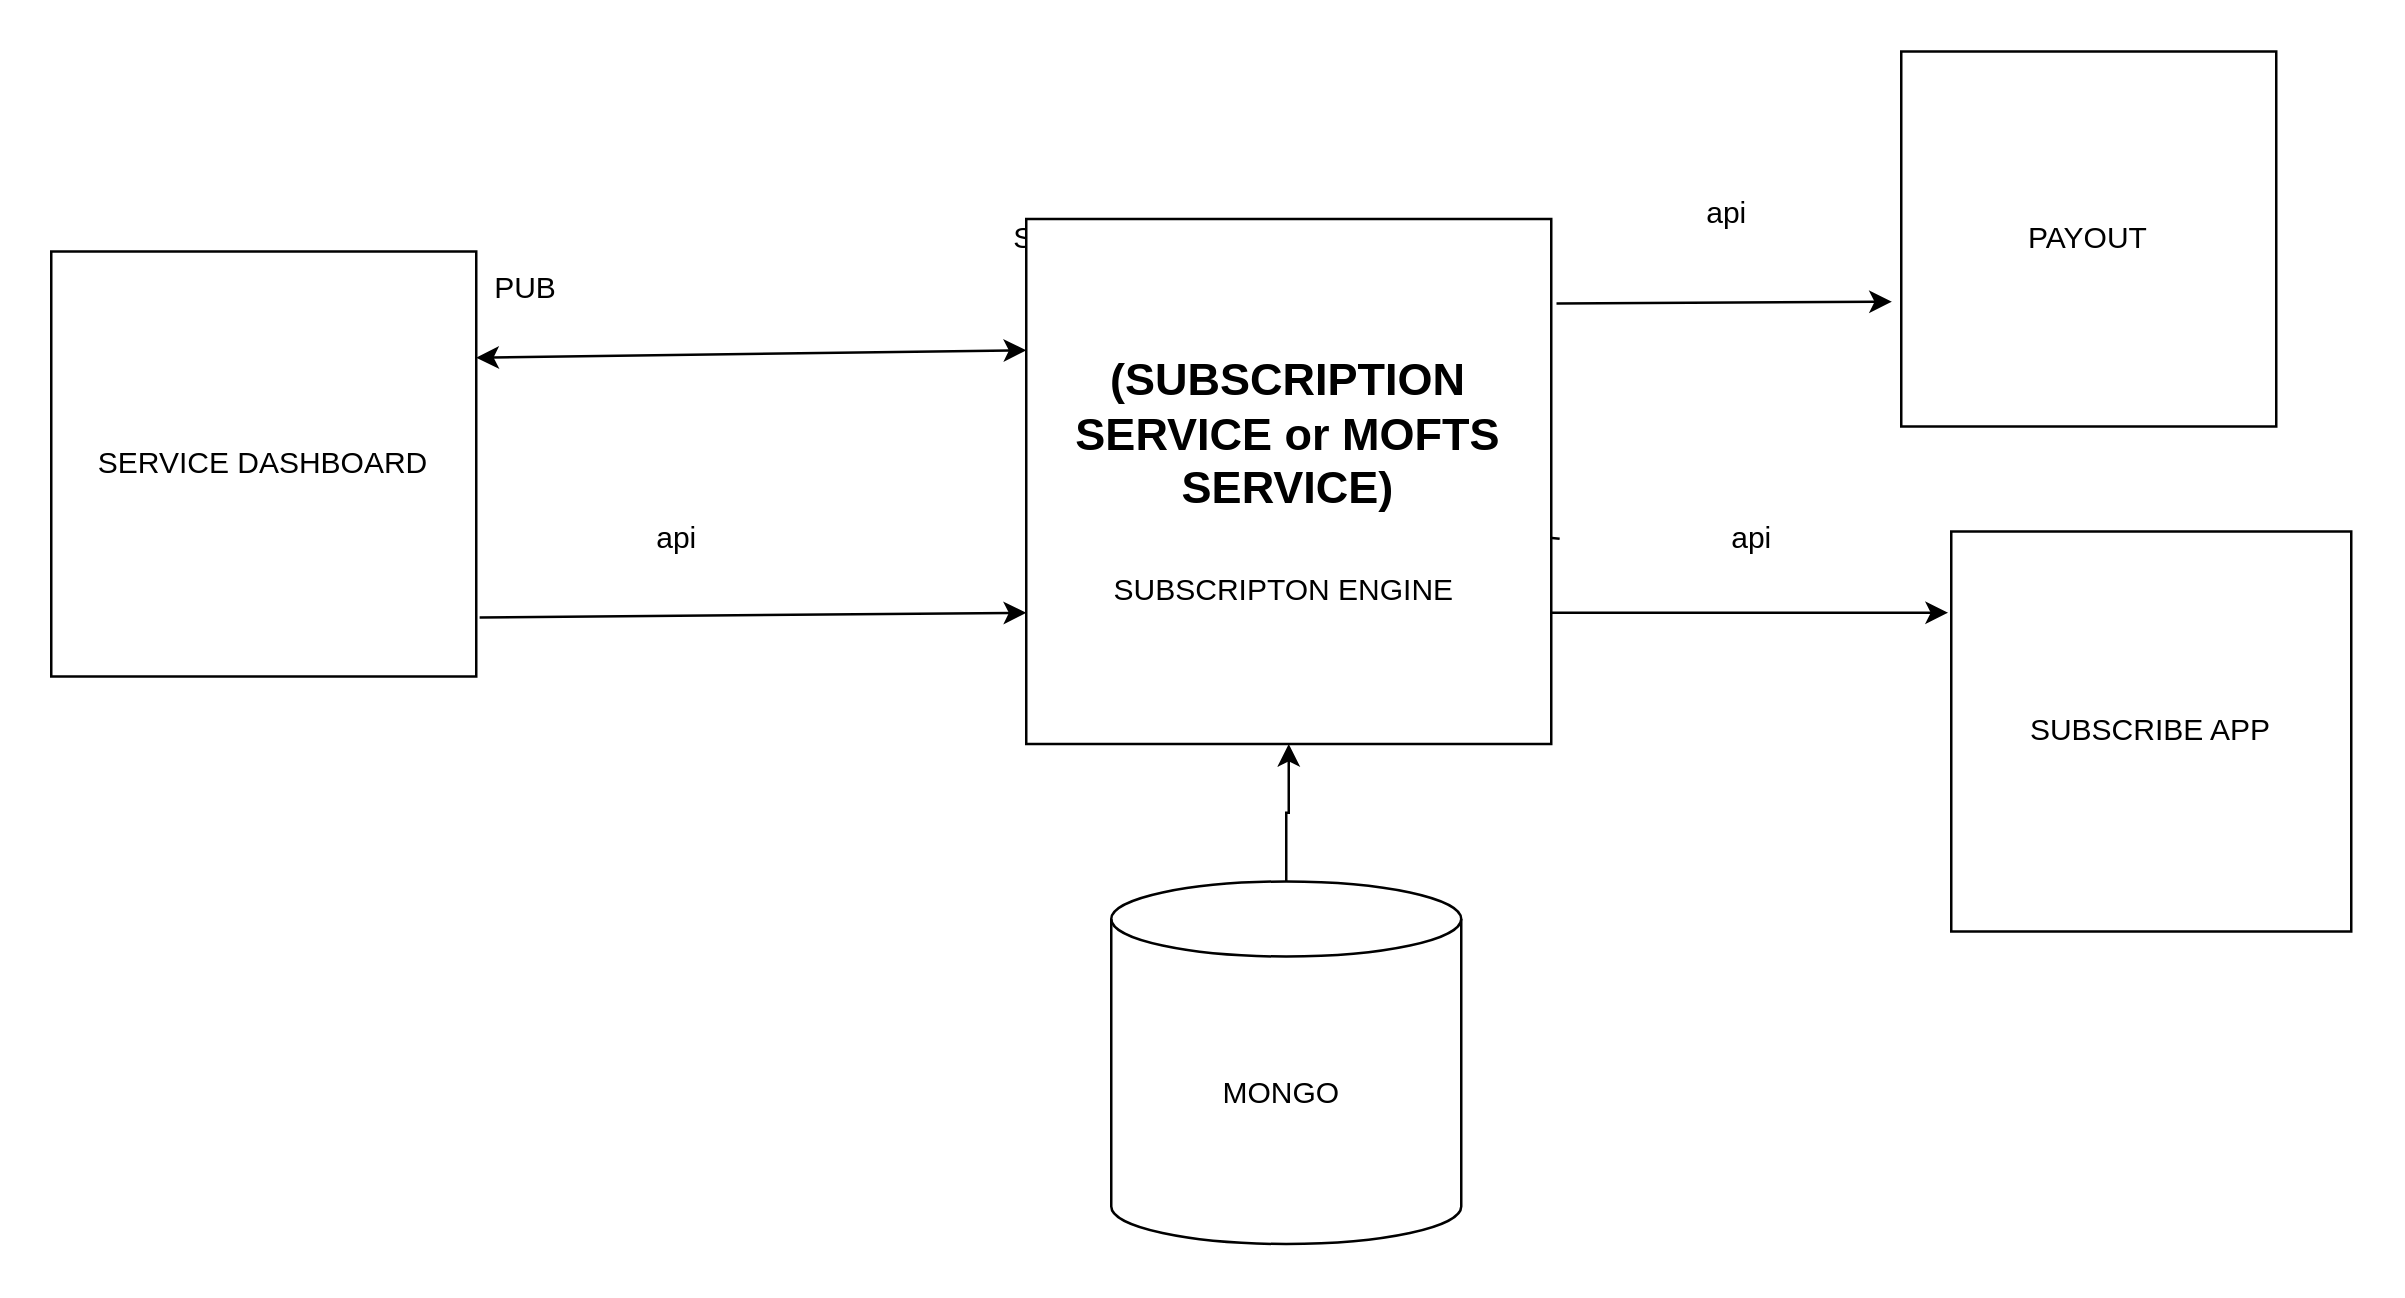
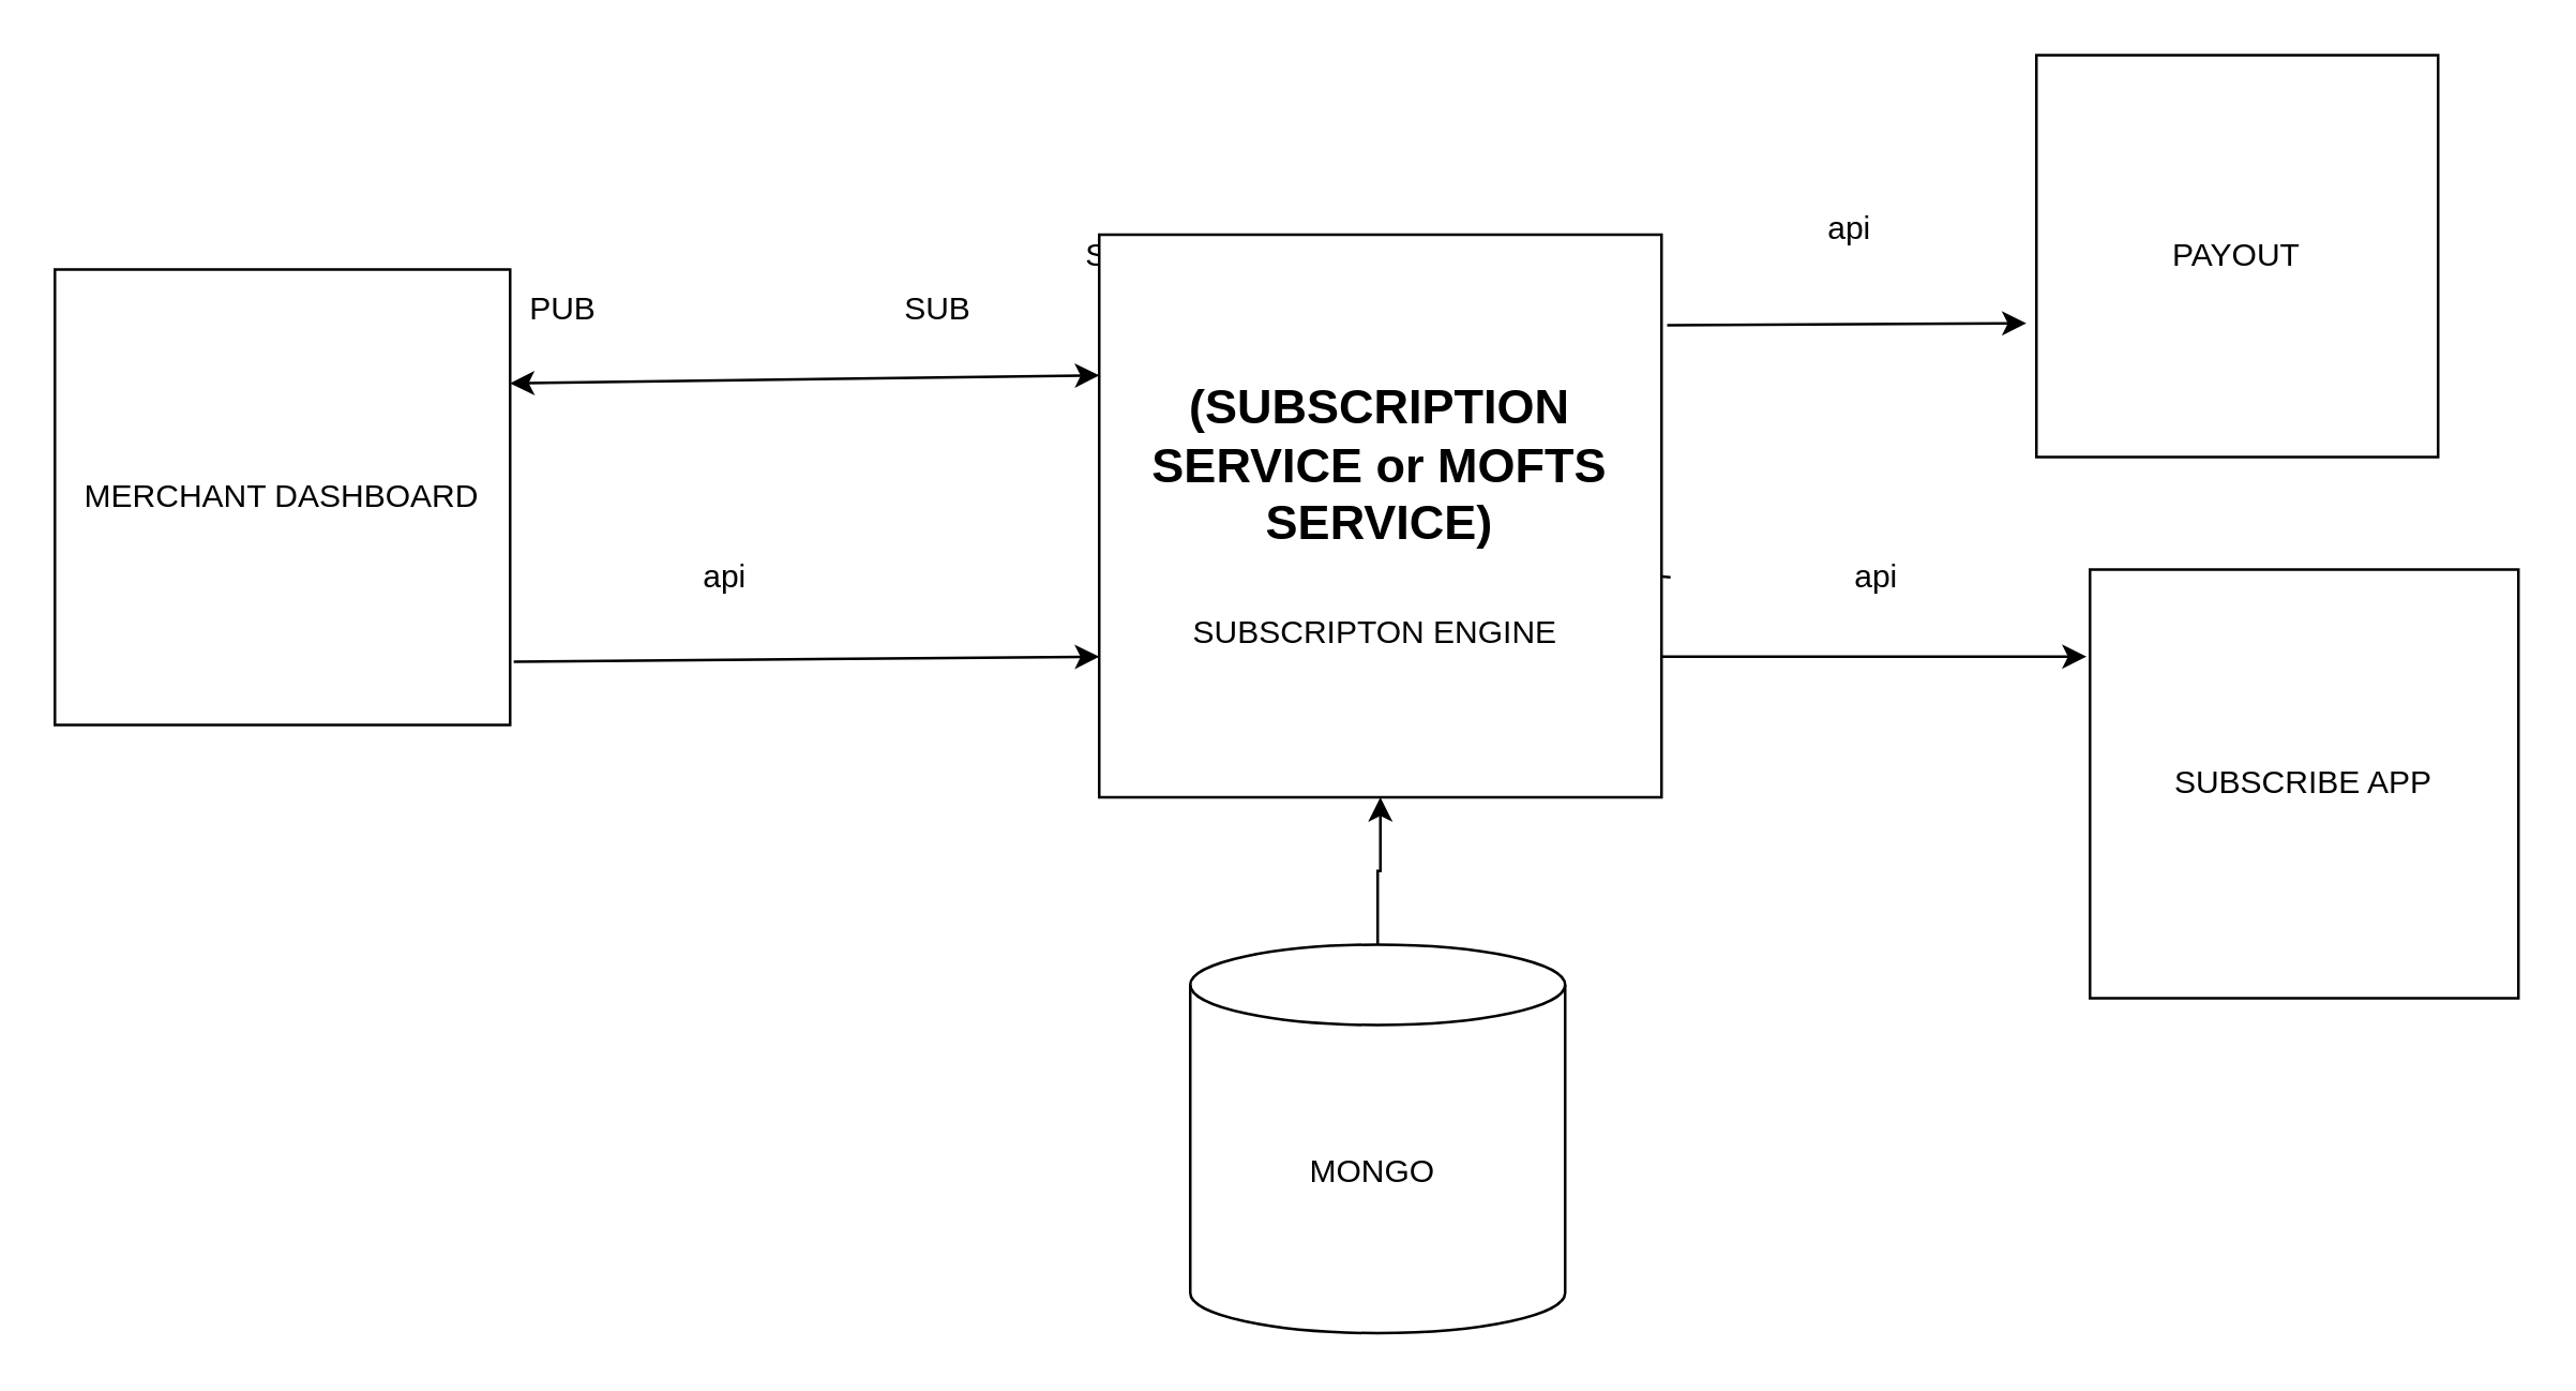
  <mxCell id="0" />
  <mxCell id="1" parent="0" />
  <mxCell id="2" value="PAYOUT" style="whiteSpace=wrap;html=1;aspect=fixed;" vertex="1" parent="1"><mxGeometry x="760" y="20" width="150" height="150" as="geometry" /></mxCell>
  <mxCell id="3" value="SUBSCRIBE APP" style="whiteSpace=wrap;html=1;aspect=fixed;" vertex="1" parent="1"><mxGeometry x="780" y="212" width="160" height="160" as="geometry" /></mxCell>
- <mxCell id="4" value="SERVICE DASHBOARD" style="whiteSpace=wrap;html=1;aspect=fixed;" vertex="1" parent="1"><mxGeometry x="20" y="100" width="170" height="170" as="geometry" /></mxCell>
+ <mxCell id="4" value="MERCHANT DASHBOARD" style="whiteSpace=wrap;html=1;aspect=fixed;" vertex="1" parent="1"><mxGeometry x="20" y="100" width="170" height="170" as="geometry" /></mxCell>
  <mxCell id="5" value="" style="endArrow=classic;startArrow=classic;html=1;rounded=0;exitX=1;exitY=0.25;exitDx=0;exitDy=0;entryX=0;entryY=0.25;entryDx=0;entryDy=0;" edge="1" parent="1" source="4" target="9"><mxGeometry width="50" height="50" relative="1" as="geometry"><mxPoint x="270" y="142" as="sourcePoint" /><mxPoint x="381" y="129" as="targetPoint" /></mxGeometry></mxCell>
  <mxCell id="6" value="SUBSCRIBE" style="text;html=1;align=center;verticalAlign=middle;whiteSpace=wrap;rounded=0;" vertex="1" parent="1"><mxGeometry x="410" y="80" width="60" height="30" as="geometry" /></mxCell>
  <mxCell id="7" value="" style="endArrow=classic;html=1;rounded=0;exitX=1.016;exitY=0.609;exitDx=0;exitDy=0;exitPerimeter=0;" edge="1" parent="1" source="9"><mxGeometry width="50" height="50" relative="1" as="geometry"><mxPoint x="300" y="232" as="sourcePoint" /><mxPoint x="490" y="202" as="targetPoint" /><Array as="points"><mxPoint x="490" y="202" /></Array></mxGeometry></mxCell>
  <mxCell id="8" value="" style="endArrow=classic;html=1;rounded=0;entryX=0;entryY=0.75;entryDx=0;entryDy=0;exitX=1.008;exitY=0.861;exitDx=0;exitDy=0;exitPerimeter=0;" edge="1" parent="1" source="4" target="9"><mxGeometry width="50" height="50" relative="1" as="geometry"><mxPoint x="200" y="245" as="sourcePoint" /><mxPoint x="380" y="226.552" as="targetPoint" /><Array as="points" /></mxGeometry></mxCell>
  <mxCell id="9" value="&lt;font style=&quot;font-size: 18px;&quot;&gt;&lt;b&gt;(SUBSCRIPTION SERVICE or MOFTS SERVICE)&lt;br&gt;&lt;br&gt;&lt;/b&gt;&lt;/font&gt;SUBSCRIPTON ENGINE&amp;nbsp;" style="whiteSpace=wrap;html=1;aspect=fixed;" vertex="1" parent="1"><mxGeometry x="410" y="87" width="210" height="210" as="geometry" /></mxCell>
  <mxCell id="10" value="" style="endArrow=classic;html=1;rounded=0;exitX=1.01;exitY=0.161;exitDx=0;exitDy=0;exitPerimeter=0;entryX=-0.025;entryY=0.667;entryDx=0;entryDy=0;entryPerimeter=0;" edge="1" parent="1" source="9" target="2"><mxGeometry width="50" height="50" relative="1" as="geometry"><mxPoint x="840" y="-8" as="sourcePoint" /><mxPoint x="890" y="-58" as="targetPoint" /></mxGeometry></mxCell>
  <mxCell id="11" value="" style="endArrow=classic;html=1;rounded=0;exitX=1;exitY=0.75;exitDx=0;exitDy=0;entryX=-0.008;entryY=0.203;entryDx=0;entryDy=0;entryPerimeter=0;" edge="1" parent="1" source="9" target="3"><mxGeometry width="50" height="50" relative="1" as="geometry"><mxPoint x="690" y="262" as="sourcePoint" /><mxPoint x="740" y="212" as="targetPoint" /></mxGeometry></mxCell>
  <mxCell id="12" value="PUB" style="text;html=1;align=center;verticalAlign=middle;whiteSpace=wrap;rounded=0;" vertex="1" parent="1"><mxGeometry x="180" y="100" width="60" height="30" as="geometry" /></mxCell>
+ <mxCell id="13" value="SUB" style="text;html=1;align=center;verticalAlign=middle;whiteSpace=wrap;rounded=0;" vertex="1" parent="1"><mxGeometry x="320" y="100" width="60" height="30" as="geometry" /></mxCell>
  <mxCell id="14" value="api" style="text;html=1;align=center;verticalAlign=middle;resizable=0;points=[];autosize=1;strokeColor=none;fillColor=none;" vertex="1" parent="1"><mxGeometry x="250" y="200" width="40" height="30" as="geometry" /></mxCell>
  <mxCell id="15" value="api" style="text;html=1;align=center;verticalAlign=middle;resizable=0;points=[];autosize=1;strokeColor=none;fillColor=none;" vertex="1" parent="1"><mxGeometry x="670" y="70" width="40" height="30" as="geometry" /></mxCell>
  <mxCell id="16" value="api" style="text;html=1;align=center;verticalAlign=middle;resizable=0;points=[];autosize=1;strokeColor=none;fillColor=none;" vertex="1" parent="1"><mxGeometry x="680" y="200" width="40" height="30" as="geometry" /></mxCell>
  <mxCell id="17" value="" style="edgeStyle=orthogonalEdgeStyle;rounded=0;orthogonalLoop=1;jettySize=auto;html=1;" edge="1" parent="1" source="18" target="9"><mxGeometry relative="1" as="geometry" /></mxCell>
  <mxCell id="18" value="MONGO&amp;nbsp;" style="shape=cylinder3;whiteSpace=wrap;html=1;boundedLbl=1;backgroundOutline=1;size=15;" vertex="1" parent="1"><mxGeometry x="444" y="352" width="140" height="145" as="geometry" /></mxCell>
